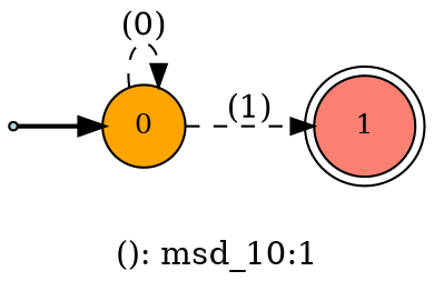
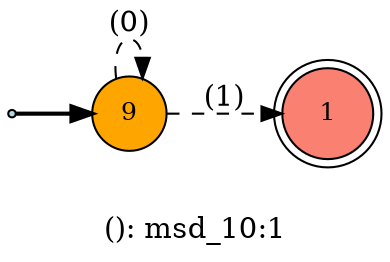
  digraph {
    label="(): msd_10:1"
    rankdir=LR
    node [fontsize=12 style=filled]
    edge [style=dashed]
-   n1 [label=0 shape=circle fillcolor=orange]
+   n1 [label=9 shape=circle fillcolor=orange]
    n2 [label=1 shape=doublecircle fillcolor=salmon]
    n3 [label=1 shape=point fillcolor=lightblue]
    n1 -> n1 [label="(0)"]
    n1 -> n2 [label="(1)"]
    n3 -> n1 [style=bold]
  }
